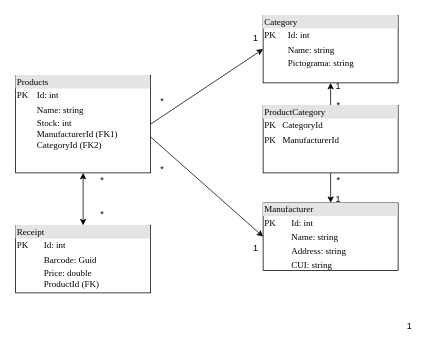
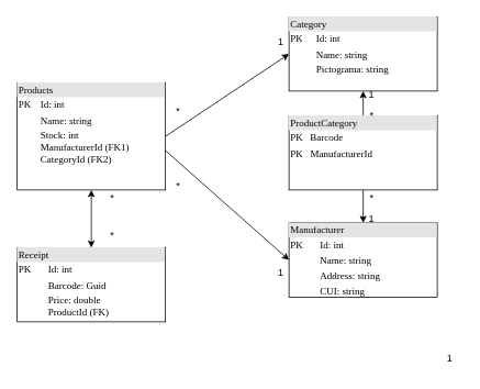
  <mxCell id="0" />
  <mxCell id="1" parent="0" />
  <mxCell id="2" value="&lt;div style=&quot;box-sizing:border-box;width:100%;background:#e4e4e4;padding:2px;&quot;&gt;Products&lt;/div&gt;&lt;table style=&quot;width:100%;font-size:1em;&quot; cellpadding=&quot;2&quot; cellspacing=&quot;0&quot;&gt;&lt;tbody&gt;&lt;tr&gt;&lt;td&gt;PK&lt;/td&gt;&lt;td&gt;Id: int&lt;/td&gt;&lt;/tr&gt;&lt;tr&gt;&lt;td&gt;&lt;br&gt;&lt;/td&gt;&lt;td&gt;Name: string&lt;/td&gt;&lt;/tr&gt;&lt;tr&gt;&lt;td&gt;&lt;/td&gt;&lt;td&gt;Stock: int&lt;br&gt;ManufacturerId (FK1)&lt;br&gt;CategoryId (FK2)&lt;br&gt;&lt;br&gt;&lt;/td&gt;&lt;/tr&gt;&lt;/tbody&gt;&lt;/table&gt;" style="verticalAlign=top;align=left;overflow=fill;html=1;rounded=0;shadow=0;comic=0;labelBackgroundColor=none;strokeWidth=1;fontFamily=Verdana;fontSize=12" parent="1" vertex="1"><mxGeometry x="20" y="100" width="180" height="130" as="geometry" /></mxCell>
  <mxCell id="3" style="edgeStyle=orthogonalEdgeStyle;rounded=0;orthogonalLoop=1;jettySize=auto;html=1;exitX=0.5;exitY=1;exitDx=0;exitDy=0;entryX=0.5;entryY=0;entryDx=0;entryDy=0;" edge="1" parent="1" source="5" target="8"><mxGeometry relative="1" as="geometry" /></mxCell>
  <mxCell id="4" style="edgeStyle=orthogonalEdgeStyle;rounded=0;orthogonalLoop=1;jettySize=auto;html=1;exitX=0.5;exitY=0;exitDx=0;exitDy=0;entryX=0.5;entryY=1;entryDx=0;entryDy=0;" edge="1" parent="1" source="5" target="6"><mxGeometry relative="1" as="geometry" /></mxCell>
- <mxCell id="5" value="&lt;div style=&quot;box-sizing: border-box ; width: 100% ; background: #e4e4e4 ; padding: 2px&quot;&gt;ProductCategory&lt;/div&gt;&lt;table style=&quot;width: 100% ; font-size: 1em&quot; cellpadding=&quot;2&quot; cellspacing=&quot;0&quot;&gt;&lt;tbody&gt;&lt;tr&gt;&lt;td&gt;PK&lt;span style=&quot;white-space: pre;&quot;&gt;&#09;&lt;/span&gt;CategoryId&lt;/td&gt;&lt;td&gt;&lt;br&gt;&lt;/td&gt;&lt;/tr&gt;&lt;tr&gt;&lt;td&gt;PK&amp;nbsp; &amp;nbsp;ManufacturerId&lt;/td&gt;&lt;td&gt;&lt;br&gt;&lt;/td&gt;&lt;/tr&gt;&lt;tr&gt;&lt;td&gt;&lt;/td&gt;&lt;td&gt;&lt;br&gt;&lt;/td&gt;&lt;/tr&gt;&lt;tr&gt;&lt;td&gt;&lt;br&gt;&lt;/td&gt;&lt;td&gt;&lt;br&gt;&lt;/td&gt;&lt;/tr&gt;&lt;/tbody&gt;&lt;/table&gt;" style="verticalAlign=top;align=left;overflow=fill;html=1;rounded=0;shadow=0;comic=0;labelBackgroundColor=none;strokeWidth=1;fontFamily=Verdana;fontSize=12" parent="1" vertex="1"><mxGeometry x="350" y="140" width="180" height="90" as="geometry" /></mxCell>
+ <mxCell id="5" value="&lt;div style=&quot;box-sizing: border-box ; width: 100% ; background: #e4e4e4 ; padding: 2px&quot;&gt;ProductCategory&lt;/div&gt;&lt;table style=&quot;width: 100% ; font-size: 1em&quot; cellpadding=&quot;2&quot; cellspacing=&quot;0&quot;&gt;&lt;tbody&gt;&lt;tr&gt;&lt;td&gt;PK&lt;span style=&quot;white-space: pre;&quot;&gt;&#09;&lt;/span&gt;Barcode&lt;/td&gt;&lt;td&gt;&lt;br&gt;&lt;/td&gt;&lt;/tr&gt;&lt;tr&gt;&lt;td&gt;PK&amp;nbsp; &amp;nbsp;ManufacturerId&lt;/td&gt;&lt;td&gt;&lt;br&gt;&lt;/td&gt;&lt;/tr&gt;&lt;tr&gt;&lt;td&gt;&lt;/td&gt;&lt;td&gt;&lt;br&gt;&lt;/td&gt;&lt;/tr&gt;&lt;tr&gt;&lt;td&gt;&lt;br&gt;&lt;/td&gt;&lt;td&gt;&lt;br&gt;&lt;/td&gt;&lt;/tr&gt;&lt;/tbody&gt;&lt;/table&gt;" style="verticalAlign=top;align=left;overflow=fill;html=1;rounded=0;shadow=0;comic=0;labelBackgroundColor=none;strokeWidth=1;fontFamily=Verdana;fontSize=12" parent="1" vertex="1"><mxGeometry x="350" y="140" width="180" height="90" as="geometry" /></mxCell>
  <mxCell id="6" value="&lt;div style=&quot;box-sizing: border-box ; width: 100% ; background: #e4e4e4 ; padding: 2px&quot;&gt;Category&lt;/div&gt;&lt;table style=&quot;width: 100% ; font-size: 1em&quot; cellpadding=&quot;2&quot; cellspacing=&quot;0&quot;&gt;&lt;tbody&gt;&lt;tr&gt;&lt;td&gt;PK&lt;/td&gt;&lt;td&gt;Id: int&lt;/td&gt;&lt;/tr&gt;&lt;tr&gt;&lt;td&gt;&lt;br&gt;&lt;/td&gt;&lt;td&gt;Name: string&lt;/td&gt;&lt;/tr&gt;&lt;tr&gt;&lt;td&gt;&lt;/td&gt;&lt;td&gt;Pictograma: string&lt;/td&gt;&lt;/tr&gt;&lt;tr&gt;&lt;td&gt;&lt;br&gt;&lt;/td&gt;&lt;td&gt;&lt;br&gt;&lt;/td&gt;&lt;/tr&gt;&lt;/tbody&gt;&lt;/table&gt;" style="verticalAlign=top;align=left;overflow=fill;html=1;rounded=0;shadow=0;comic=0;labelBackgroundColor=none;strokeWidth=1;fontFamily=Verdana;fontSize=12" parent="1" vertex="1"><mxGeometry x="350" y="20" width="180" height="90" as="geometry" /></mxCell>
  <mxCell id="7" value="&lt;div style=&quot;box-sizing:border-box;width:100%;background:#e4e4e4;padding:2px;&quot;&gt;Receipt&lt;/div&gt;&lt;table style=&quot;width:100%;font-size:1em;&quot; cellpadding=&quot;2&quot; cellspacing=&quot;0&quot;&gt;&lt;tbody&gt;&lt;tr&gt;&lt;td&gt;PK&lt;/td&gt;&lt;td&gt;Id: int&lt;/td&gt;&lt;/tr&gt;&lt;tr&gt;&lt;td&gt;&lt;br&gt;&lt;/td&gt;&lt;td&gt;Barcode: Guid&lt;/td&gt;&lt;/tr&gt;&lt;tr&gt;&lt;td&gt;&lt;/td&gt;&lt;td&gt;Price: double&lt;br&gt;ProductId (FK)&lt;br&gt;&lt;br&gt;&lt;/td&gt;&lt;/tr&gt;&lt;/tbody&gt;&lt;/table&gt;" style="verticalAlign=top;align=left;overflow=fill;html=1;rounded=0;shadow=0;comic=0;labelBackgroundColor=none;strokeWidth=1;fontFamily=Verdana;fontSize=12" parent="1" vertex="1"><mxGeometry x="20" y="300" width="180" height="90" as="geometry" /></mxCell>
  <mxCell id="8" value="&lt;div style=&quot;box-sizing: border-box ; width: 100% ; background: #e4e4e4 ; padding: 2px&quot;&gt;Manufacturer&lt;/div&gt;&lt;table style=&quot;width: 100% ; font-size: 1em&quot; cellpadding=&quot;2&quot; cellspacing=&quot;0&quot;&gt;&lt;tbody&gt;&lt;tr&gt;&lt;td&gt;PK&lt;/td&gt;&lt;td&gt;Id: int&lt;/td&gt;&lt;/tr&gt;&lt;tr&gt;&lt;td&gt;&lt;br&gt;&lt;/td&gt;&lt;td&gt;Name: string&lt;/td&gt;&lt;/tr&gt;&lt;tr&gt;&lt;td&gt;&lt;/td&gt;&lt;td&gt;Address: string&lt;/td&gt;&lt;/tr&gt;&lt;tr&gt;&lt;td&gt;&lt;br&gt;&lt;/td&gt;&lt;td&gt;CUI: string&lt;/td&gt;&lt;/tr&gt;&lt;tr&gt;&lt;td&gt;&lt;br&gt;&lt;/td&gt;&lt;td&gt;&lt;br&gt;&lt;/td&gt;&lt;/tr&gt;&lt;/tbody&gt;&lt;/table&gt;" style="verticalAlign=top;align=left;overflow=fill;html=1;rounded=0;shadow=0;comic=0;labelBackgroundColor=none;strokeWidth=1;fontFamily=Verdana;fontSize=12" parent="1" vertex="1"><mxGeometry x="350" y="270" width="180" height="90" as="geometry" /></mxCell>
  <mxCell id="9" value="" style="endArrow=classic;startArrow=classic;html=1;rounded=0;" edge="1" parent="1" target="2"><mxGeometry width="50" height="50" relative="1" as="geometry"><mxPoint x="110" y="300" as="sourcePoint" /><mxPoint x="160" y="250" as="targetPoint" /></mxGeometry></mxCell>
  <mxCell id="10" value="*" style="text;html=1;align=center;verticalAlign=middle;resizable=0;points=[];autosize=1;strokeColor=none;fillColor=none;" vertex="1" parent="1"><mxGeometry x="120" y="225" width="30" height="30" as="geometry" /></mxCell>
  <mxCell id="11" value="*" style="text;html=1;align=center;verticalAlign=middle;resizable=0;points=[];autosize=1;strokeColor=none;fillColor=none;" vertex="1" parent="1"><mxGeometry x="120" y="270" width="30" height="30" as="geometry" /></mxCell>
  <mxCell id="12" value="" style="endArrow=classic;html=1;rounded=0;exitX=1;exitY=0.5;exitDx=0;exitDy=0;entryX=0;entryY=0.5;entryDx=0;entryDy=0;" edge="1" parent="1" source="2" target="6"><mxGeometry width="50" height="50" relative="1" as="geometry"><mxPoint x="250" y="320" as="sourcePoint" /><mxPoint x="300" y="270" as="targetPoint" /></mxGeometry></mxCell>
  <mxCell id="13" value="" style="endArrow=classic;html=1;rounded=0;exitX=1;exitY=0.632;exitDx=0;exitDy=0;exitPerimeter=0;entryX=0;entryY=0.5;entryDx=0;entryDy=0;" edge="1" parent="1" source="2" target="8"><mxGeometry width="50" height="50" relative="1" as="geometry"><mxPoint x="250" y="320" as="sourcePoint" /><mxPoint x="300" y="270" as="targetPoint" /></mxGeometry></mxCell>
  <mxCell id="14" value="*" style="text;html=1;align=center;verticalAlign=middle;resizable=0;points=[];autosize=1;strokeColor=none;fillColor=none;" vertex="1" parent="1"><mxGeometry x="200" y="120" width="30" height="30" as="geometry" /></mxCell>
  <mxCell id="15" value="1" style="text;html=1;align=center;verticalAlign=middle;resizable=0;points=[];autosize=1;strokeColor=none;fillColor=none;" vertex="1" parent="1"><mxGeometry x="325" y="35" width="30" height="30" as="geometry" /></mxCell>
  <mxCell id="16" value="*" style="text;html=1;align=center;verticalAlign=middle;resizable=0;points=[];autosize=1;strokeColor=none;fillColor=none;" vertex="1" parent="1"><mxGeometry x="200" y="210" width="30" height="30" as="geometry" /></mxCell>
  <mxCell id="17" value="1" style="text;html=1;align=center;verticalAlign=middle;resizable=0;points=[];autosize=1;strokeColor=none;fillColor=none;" vertex="1" parent="1"><mxGeometry x="325" y="315" width="30" height="30" as="geometry" /></mxCell>
  <mxCell id="18" value="*" style="text;html=1;align=center;verticalAlign=middle;resizable=0;points=[];autosize=1;strokeColor=none;fillColor=none;" vertex="1" parent="1"><mxGeometry x="435" y="125" width="30" height="30" as="geometry" /></mxCell>
  <mxCell id="19" value="1" style="text;html=1;align=center;verticalAlign=middle;resizable=0;points=[];autosize=1;strokeColor=none;fillColor=none;" vertex="1" parent="1"><mxGeometry x="530" y="420" width="30" height="30" as="geometry" /></mxCell>
  <mxCell id="20" value="1" style="text;html=1;align=center;verticalAlign=middle;resizable=0;points=[];autosize=1;strokeColor=none;fillColor=none;" vertex="1" parent="1"><mxGeometry x="435" y="100" width="30" height="30" as="geometry" /></mxCell>
  <mxCell id="21" value="*" style="text;html=1;align=center;verticalAlign=middle;resizable=0;points=[];autosize=1;strokeColor=none;fillColor=none;" vertex="1" parent="1"><mxGeometry x="435" y="225" width="30" height="30" as="geometry" /></mxCell>
  <mxCell id="22" value="1" style="text;html=1;align=center;verticalAlign=middle;resizable=0;points=[];autosize=1;strokeColor=none;fillColor=none;" vertex="1" parent="1"><mxGeometry x="435" y="250" width="30" height="30" as="geometry" /></mxCell>
